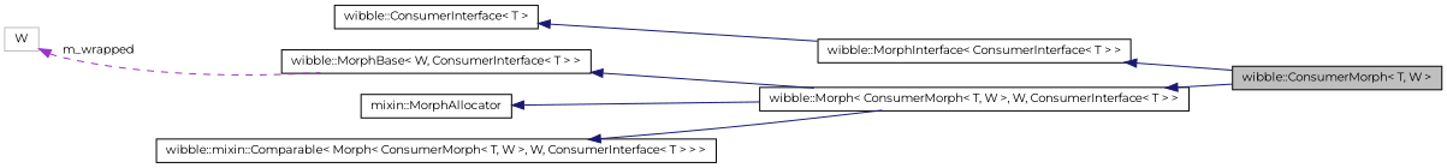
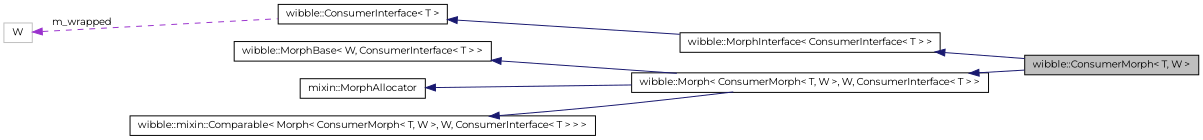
  digraph {
    fontname=Montserrat
    rankdir=LR
    node [color=black fillcolor=white fontname=Montserrat fontsize=10 shape=record style=filled]
    edge [color=midnightblue dir=back fontname=Montserrat fontsize=10 labelfontname=Helvetica labelfontsize=10 style=solid]
    n1 [fillcolor=grey75 fontcolor=black height=0.2 label="wibble::ConsumerMorph\< T, W \>" width=0.4]
    n2 [height=0.2 label="wibble::Morph\< ConsumerMorph\< T, W \>, W, ConsumerInterface\< T \> \>" width=0.4]
    n3 [height=0.2 label="wibble::MorphBase\< W, ConsumerInterface\< T \> \>" width=0.4]
    n4 [height=0.2 label="wibble::MorphInterface\< ConsumerInterface\< T \> \>" width=0.4]
    n5 [height=0.2 label="wibble::ConsumerInterface\< T \>" width=0.4]
    n6 [color=grey75 height=0.2 label=W width=0.4]
    n7 [height=0.2 label="wibble::mixin::Comparable\< Morph\< ConsumerMorph\< T, W \>, W, ConsumerInterface\< T \> \> \>" width=0.4]
    n8 [height=0.2 label="mixin::MorphAllocator" width=0.4]
    n2 -> n1
    n3 -> n2
    n4 -> n1
    n5 -> n4
-   n6 -> n3 [color=darkorchid3 label=" m_wrapped" style=dashed]
+   n6 -> n5 [color=darkorchid3 label=" m_wrapped" style=dashed]
    n7 -> n2
    n8 -> n2
  }
